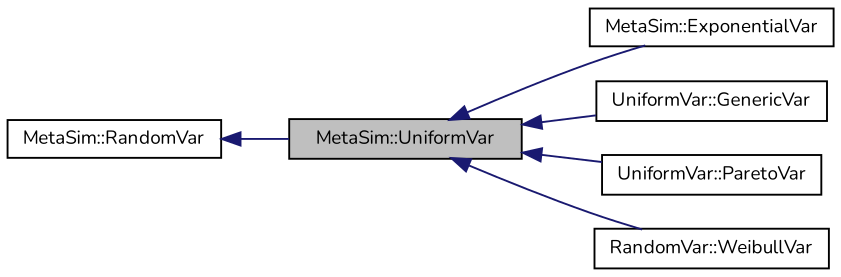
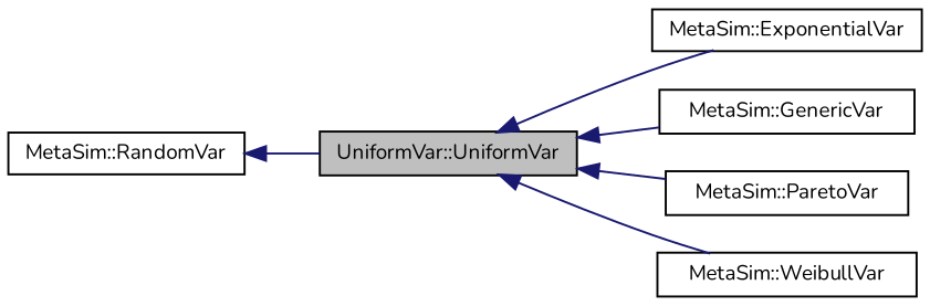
  digraph {
    fontname=Nunito
    rankdir=LR
    node [color=black fillcolor=white fontname=Nunito fontsize=10 shape=record style=filled]
    edge [color=midnightblue dir=back fontname=Nunito fontsize=10 labelfontname=Helvetica labelfontsize=10 style=solid]
-   n1 [fillcolor=grey75 fontcolor=black height=0.2 label="MetaSim::UniformVar" width=0.4]
+   n1 [fillcolor=grey75 fontcolor=black height=0.2 label="UniformVar::UniformVar" width=0.4]
    n2 [height=0.2 label="MetaSim::ExponentialVar" width=0.4]
-   n3 [height=0.2 label="UniformVar::GenericVar" width=0.4]
-   n4 [height=0.2 label="UniformVar::ParetoVar" width=0.4]
-   n5 [height=0.2 label="RandomVar::WeibullVar" width=0.4]
+   n3 [height=0.2 label="MetaSim::GenericVar" width=0.4]
+   n4 [height=0.2 label="MetaSim::ParetoVar" width=0.4]
+   n5 [height=0.2 label="MetaSim::WeibullVar" width=0.4]
    n6 [height=0.2 label="MetaSim::RandomVar" width=0.4]
    n1 -> n2
    n1 -> n3
    n1 -> n4
    n1 -> n5
    n6 -> n1
  }
